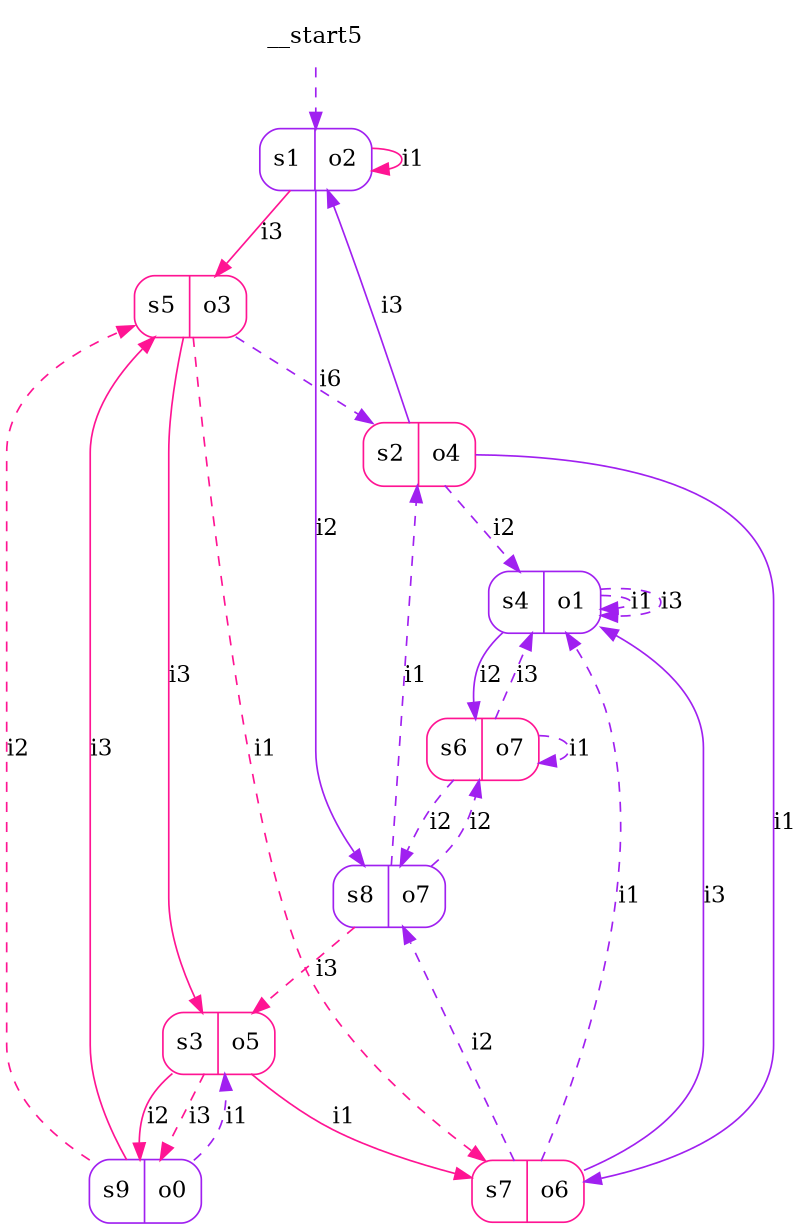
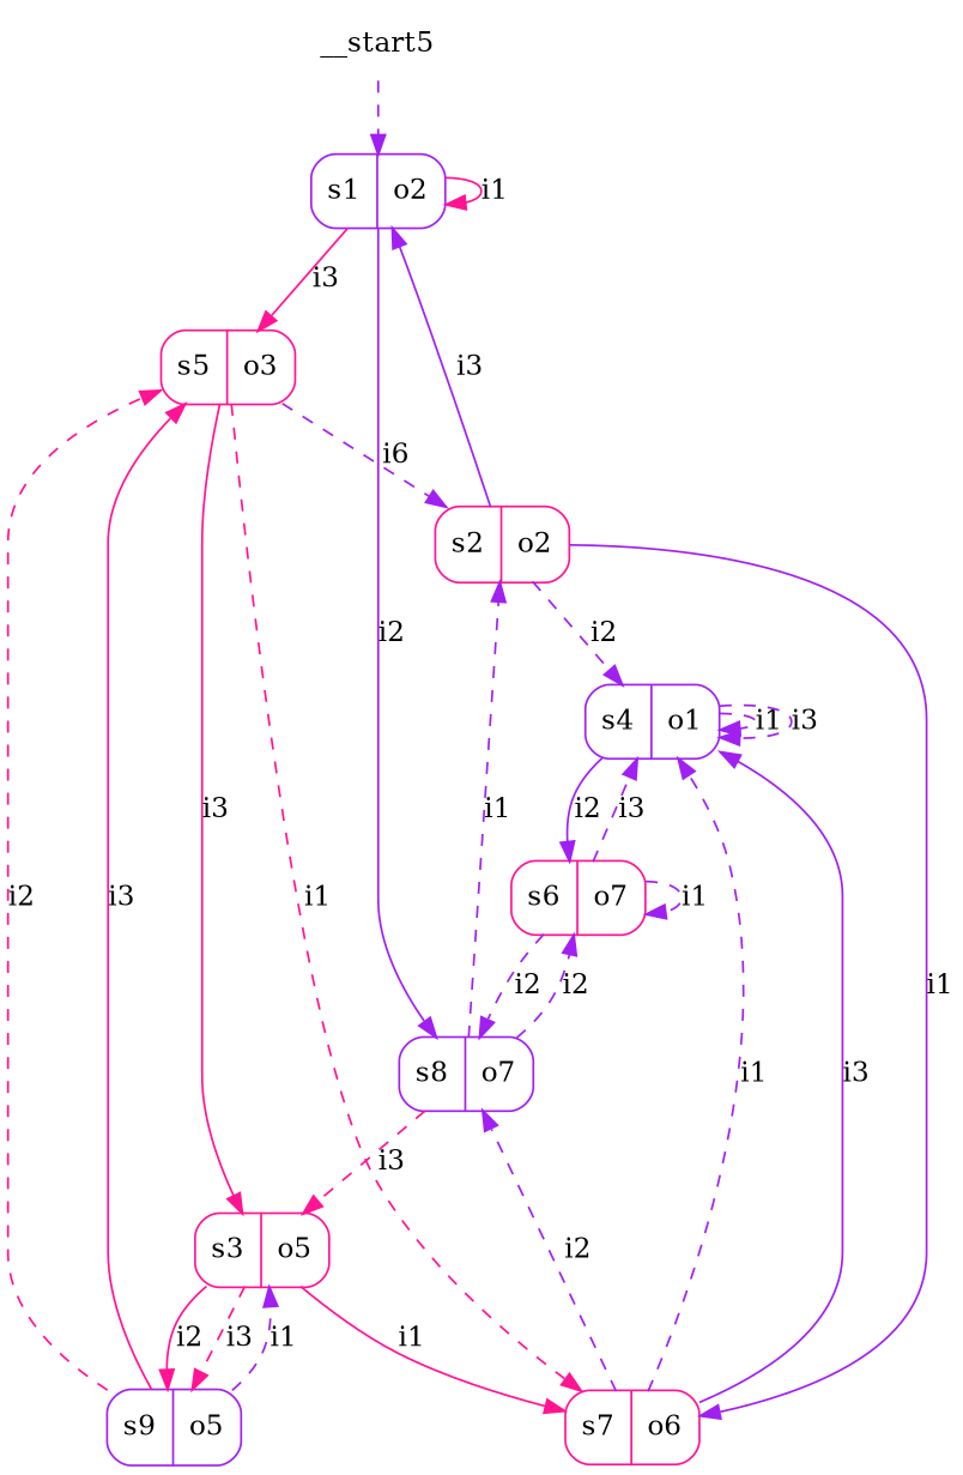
  digraph {
    node [color=deeppink shape=record style=rounded]
    edge [color=purple style=dashed]
    n1 [color=purple label="s1|o2"]
    n2 [label="s5|o3"]
    n3 [color=purple label="s8|o7"]
-   n4 [label="s2|o4"]
+   n4 [label="s2|o2"]
    n5 [label="s7|o6"]
    n6 [label="s3|o5"]
    n7 [label="s6|o7"]
    n8 [color=purple label="s4|o1"]
-   n9 [color=purple label="s9|o0"]
+   n9 [color=purple label="s9|o5"]
    n10 [label=__start5 shape=none style=""]
    n1 -> n1 [color=deeppink label=i1 style=solid]
    n1 -> n2 [color=deeppink label=i3 style=solid]
    n1 -> n3 [label=i2 style=solid]
    n2 -> n4 [label=i6]
    n2 -> n5 [color=deeppink label=i1]
    n2 -> n6 [color=deeppink label=i3 style=solid]
    n3 -> n4 [label=i1]
    n3 -> n6 [color=deeppink label=i3]
    n3 -> n7 [label=i2]
    n4 -> n1 [label=i3 style=solid]
    n4 -> n5 [label=i1 style=solid]
    n4 -> n8 [label=i2]
    n5 -> n3 [label=i2]
    n5 -> n8 [label=i1]
    n5 -> n8 [label=i3 style=solid]
    n6 -> n5 [color=deeppink label=i1 style=solid]
    n6 -> n9 [color=deeppink label=i2 style=solid]
    n6 -> n9 [color=deeppink label=i3]
    n7 -> n3 [label=i2]
    n7 -> n7 [label=i1]
    n7 -> n8 [label=i3]
    n8 -> n7 [label=i2 style=solid]
    n8 -> n8 [label=i1]
    n8 -> n8 [label=i3]
    n9 -> n2 [color=deeppink label=i2]
    n9 -> n2 [color=deeppink label=i3 style=solid]
    n9 -> n6 [label=i1]
    n10 -> n1
  }
